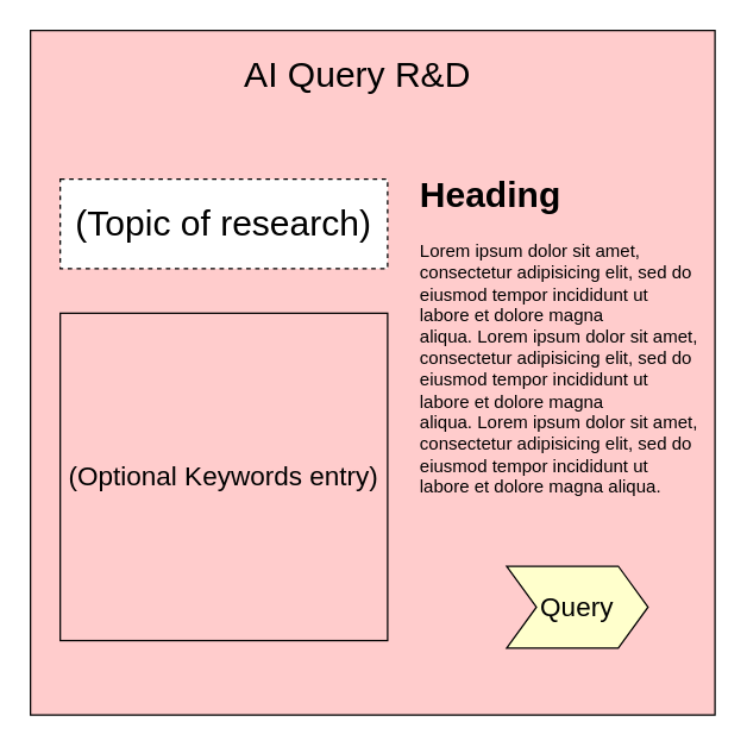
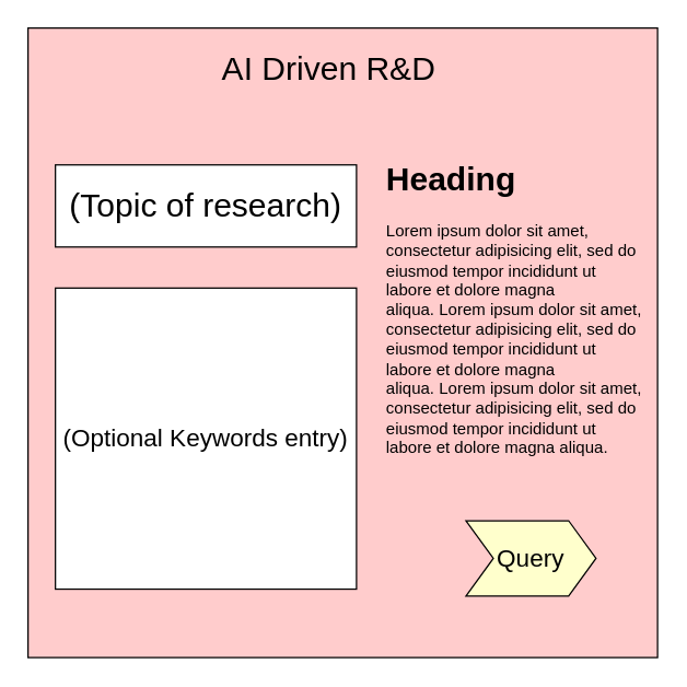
  <mxCell id="0" />
  <mxCell id="1" parent="0" />
  <mxCell id="2" value="" style="whiteSpace=wrap;html=1;aspect=fixed;fillColor=#FFCCCC;" vertex="1" parent="1"><mxGeometry x="20" y="20" width="460" height="460" as="geometry" /></mxCell>
- <mxCell id="3" value="&lt;font style=&quot;font-size: 24px;&quot;&gt;(Topic of research)&lt;/font&gt;" style="rounded=0;whiteSpace=wrap;html=1;align=center;dashed=1;" vertex="1" parent="1"><mxGeometry x="40" y="120" width="220" height="60" as="geometry" /></mxCell>
- <mxCell id="4" value="&lt;font style=&quot;font-size: 18px;&quot;&gt;(Optional Keywords entry)&lt;/font&gt;" style="whiteSpace=wrap;html=1;aspect=fixed;align=center;fillColor=#ffcccc;" vertex="1" parent="1"><mxGeometry x="40" y="210" width="220" height="220" as="geometry" /></mxCell>
- <mxCell id="5" value="&lt;font style=&quot;font-size: 24px;&quot;&gt;AI Query R&amp;amp;D&lt;/font&gt;" style="text;html=1;align=center;verticalAlign=middle;whiteSpace=wrap;rounded=0;" vertex="1" parent="1"><mxGeometry x="100" y="30" width="280" height="40" as="geometry" /></mxCell>
+ <mxCell id="3" value="&lt;font style=&quot;font-size: 24px;&quot;&gt;(Topic of research)&lt;/font&gt;" style="rounded=0;whiteSpace=wrap;html=1;align=center;" vertex="1" parent="1"><mxGeometry x="40" y="120" width="220" height="60" as="geometry" /></mxCell>
+ <mxCell id="4" value="&lt;font style=&quot;font-size: 18px;&quot;&gt;(Optional Keywords entry)&lt;/font&gt;" style="whiteSpace=wrap;html=1;aspect=fixed;align=center;" vertex="1" parent="1"><mxGeometry x="40" y="210" width="220" height="220" as="geometry" /></mxCell>
+ <mxCell id="5" value="&lt;font style=&quot;font-size: 24px;&quot;&gt;AI Driven R&amp;amp;D&lt;/font&gt;" style="text;html=1;align=center;verticalAlign=middle;whiteSpace=wrap;rounded=0;" vertex="1" parent="1"><mxGeometry x="100" y="30" width="280" height="40" as="geometry" /></mxCell>
  <mxCell id="6" value="&lt;font style=&quot;font-size: 18px;&quot;&gt;Query&lt;/font&gt;" style="shape=step;perimeter=stepPerimeter;whiteSpace=wrap;html=1;fixedSize=1;fillColor=#FFFFCC;" vertex="1" parent="1"><mxGeometry x="340" y="380" width="95" height="55" as="geometry" /></mxCell>
  <mxCell id="7" value="&lt;h1 style=&quot;margin-top: 0px;&quot;&gt;Heading&lt;/h1&gt;&lt;p&gt;Lorem ipsum dolor sit amet, consectetur adipisicing elit, sed do eiusmod tempor incididunt ut labore et dolore magna aliqua.&amp;nbsp;&lt;span style=&quot;background-color: initial;&quot;&gt;Lorem ipsum dolor sit amet, consectetur adipisicing elit, sed do eiusmod tempor incididunt ut labore et dolore magna aliqua.&amp;nbsp;&lt;/span&gt;&lt;span style=&quot;background-color: initial;&quot;&gt;Lorem ipsum dolor sit amet, consectetur adipisicing elit, sed do eiusmod tempor incididunt ut labore et dolore magna aliqua.&lt;/span&gt;&lt;/p&gt;" style="text;html=1;whiteSpace=wrap;overflow=hidden;rounded=0;" vertex="1" parent="1"><mxGeometry x="280" y="110" width="190" height="260" as="geometry" /></mxCell>
